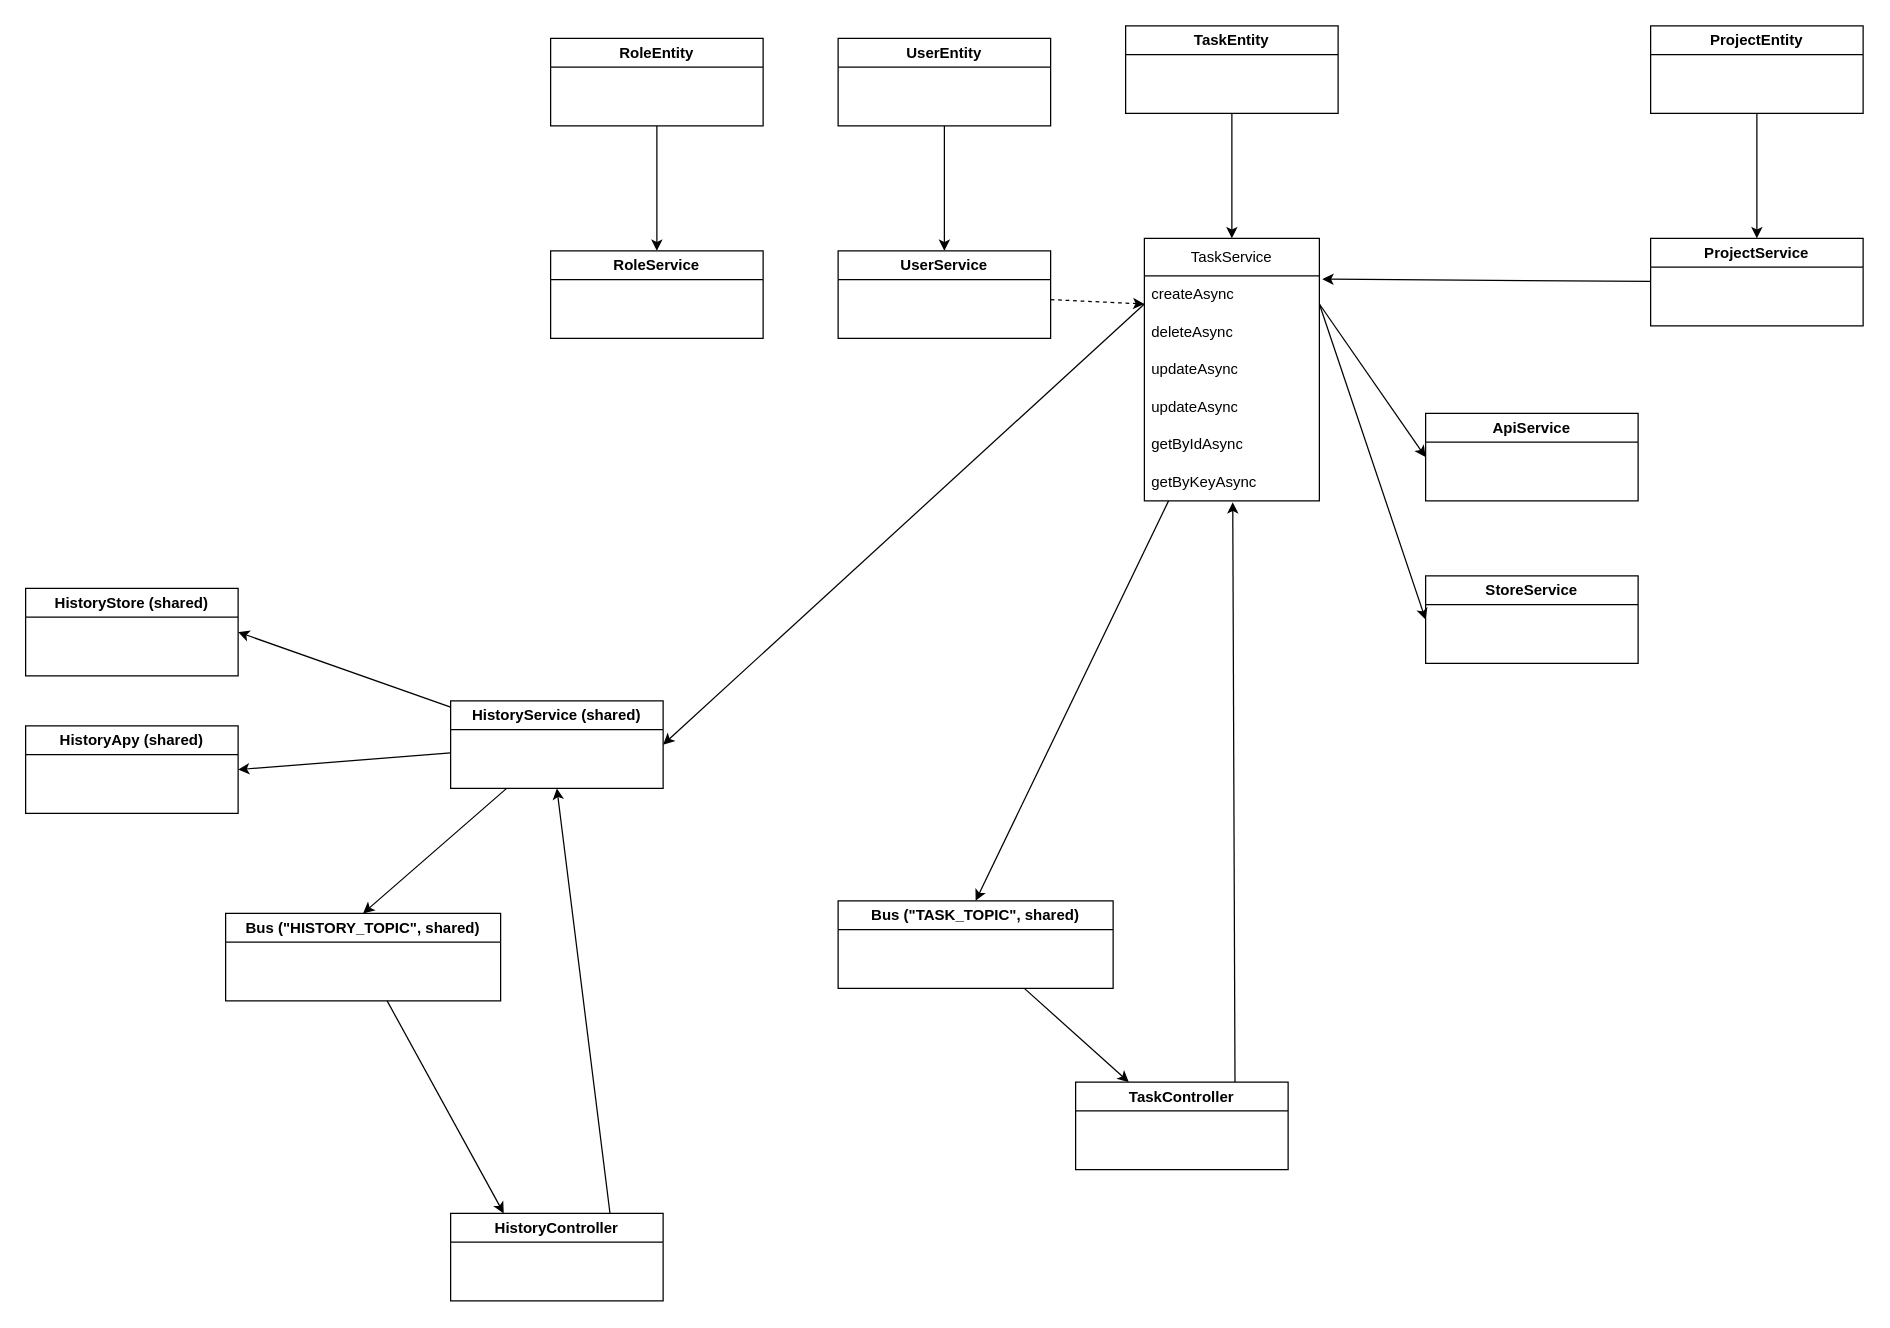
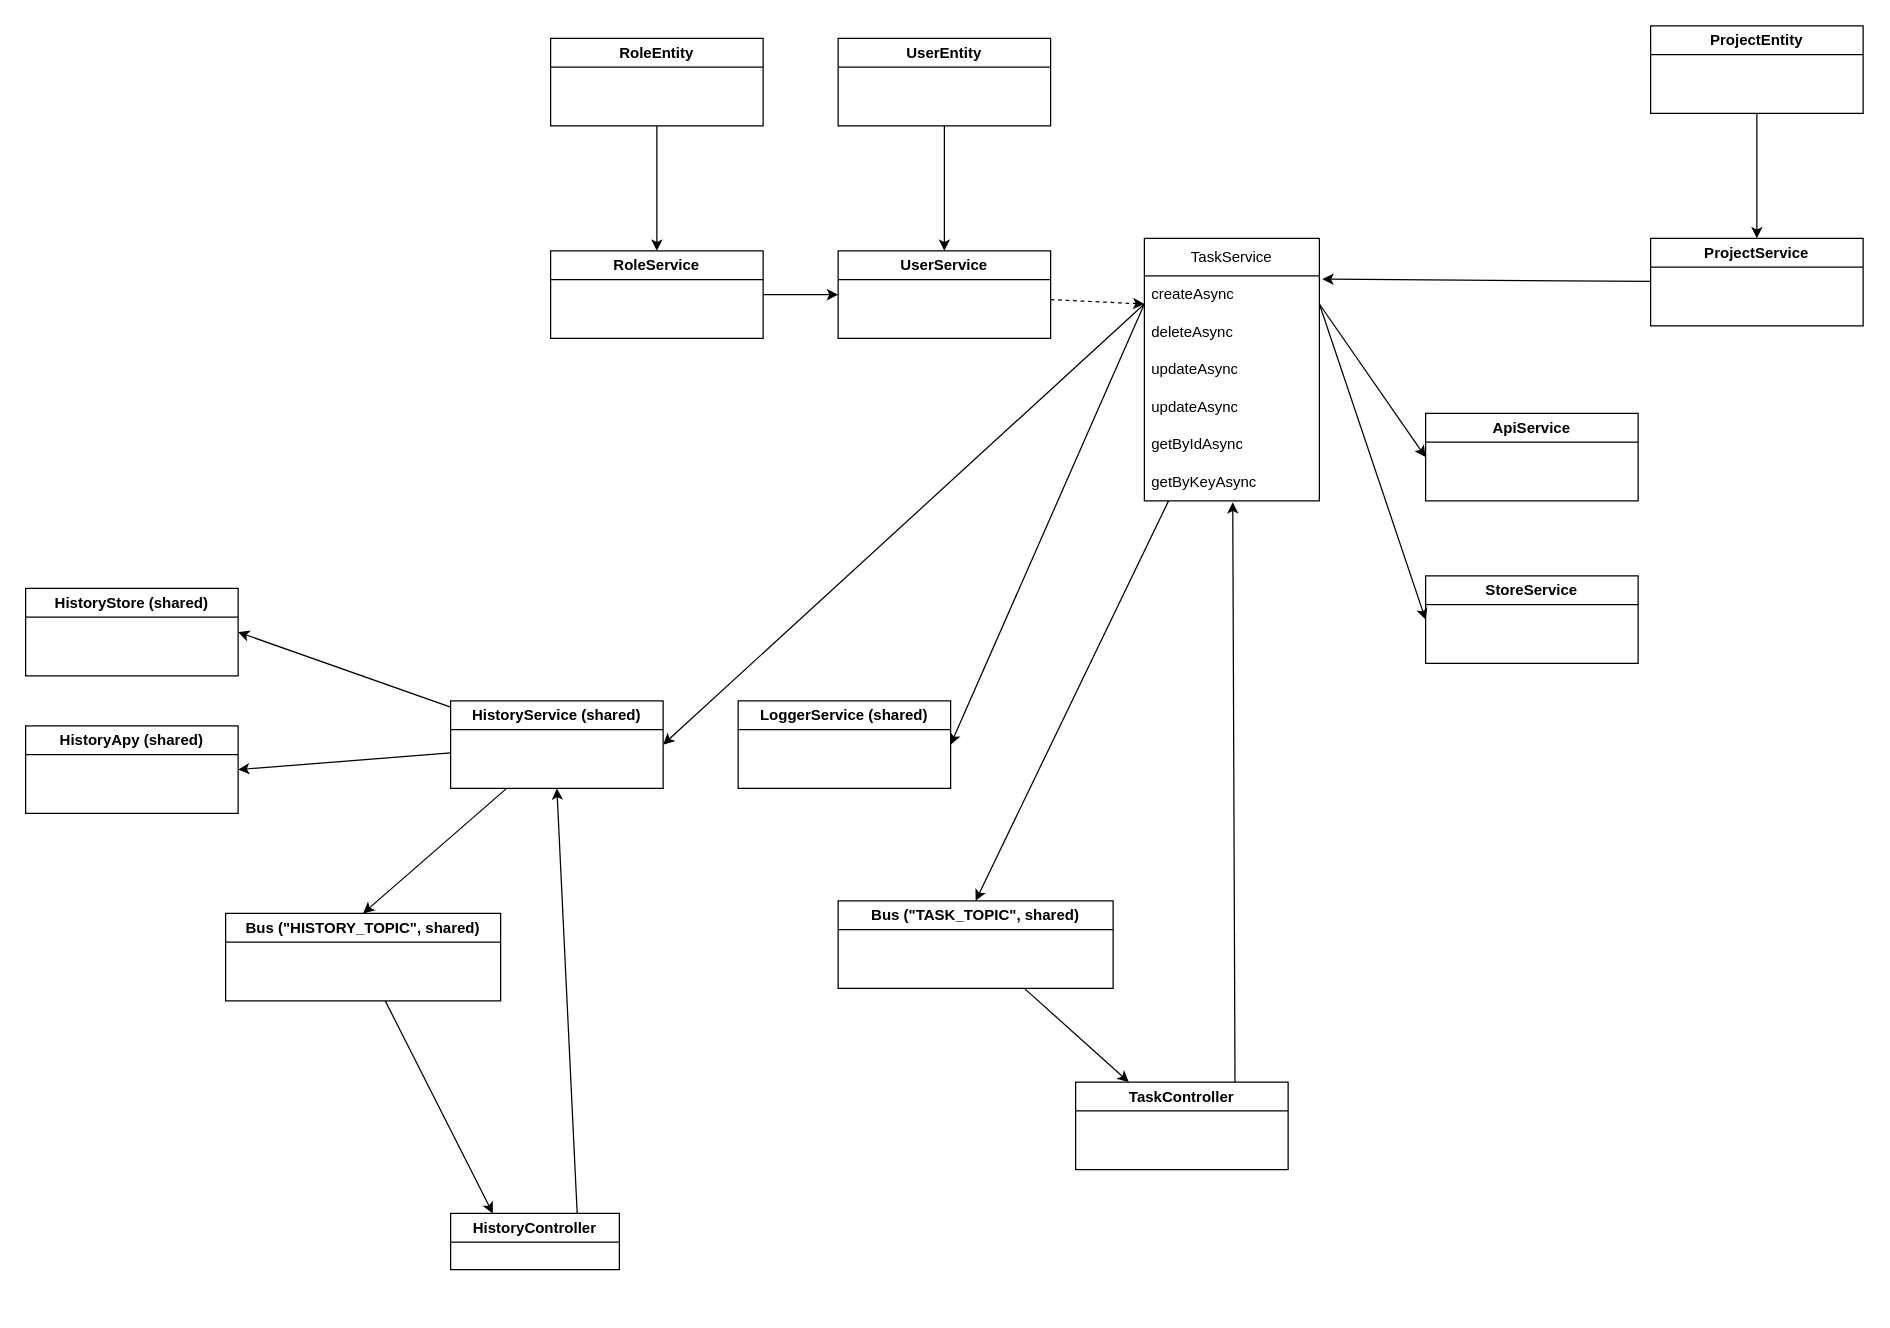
  <mxCell id="0" />
  <mxCell id="1" parent="0" />
- <mxCell id="2" style="edgeStyle=none;html=1;entryX=0.5;entryY=0;entryDx=0;entryDy=0;" parent="1" source="3" target="32" edge="1"><mxGeometry relative="1" as="geometry"><mxPoint x="990" y="210" as="targetPoint" /></mxGeometry></mxCell>
- <mxCell id="3" value="TaskEntity" style="swimlane;whiteSpace=wrap;html=1;" parent="1" vertex="1"><mxGeometry x="900" y="20" width="170" height="70" as="geometry" /></mxCell>
  <mxCell id="4" style="edgeStyle=none;html=1;entryX=0;entryY=0.5;entryDx=0;entryDy=0;exitX=1;exitY=0.25;exitDx=0;exitDy=0;" parent="1" source="32" target="26" edge="1"><mxGeometry relative="1" as="geometry"><mxPoint x="1012.708" y="270" as="sourcePoint" /></mxGeometry></mxCell>
  <mxCell id="5" style="edgeStyle=none;html=1;entryX=0;entryY=0.5;entryDx=0;entryDy=0;exitX=1;exitY=0.25;exitDx=0;exitDy=0;" parent="1" source="32" target="27" edge="1"><mxGeometry relative="1" as="geometry"><mxPoint x="998.854" y="270" as="sourcePoint" /></mxGeometry></mxCell>
  <mxCell id="6" style="edgeStyle=none;html=1;entryX=1;entryY=0.5;entryDx=0;entryDy=0;exitX=0;exitY=0.25;exitDx=0;exitDy=0;" parent="1" source="32" target="25" edge="1"><mxGeometry relative="1" as="geometry"><mxPoint x="940.764" y="270" as="sourcePoint" /></mxGeometry></mxCell>
+ <mxCell id="7" style="edgeStyle=none;html=1;entryX=1;entryY=0.5;entryDx=0;entryDy=0;exitX=0;exitY=0.25;exitDx=0;exitDy=0;" parent="1" source="32" target="28" edge="1"><mxGeometry relative="1" as="geometry"><mxPoint x="963.125" y="270" as="sourcePoint" /></mxGeometry></mxCell>
  <mxCell id="8" style="edgeStyle=none;html=1;entryX=0.5;entryY=0;entryDx=0;entryDy=0;" parent="1" source="9" target="11" edge="1"><mxGeometry relative="1" as="geometry" /></mxCell>
  <mxCell id="9" value="ProjectEntity" style="swimlane;whiteSpace=wrap;html=1;" parent="1" vertex="1"><mxGeometry x="1320" y="20" width="170" height="70" as="geometry" /></mxCell>
  <mxCell id="10" style="edgeStyle=none;html=1;entryX=1.017;entryY=0.087;entryDx=0;entryDy=0;entryPerimeter=0;" parent="1" source="11" target="33" edge="1"><mxGeometry relative="1" as="geometry"><mxPoint x="1070" y="235" as="targetPoint" /></mxGeometry></mxCell>
  <mxCell id="11" value="ProjectService" style="swimlane;whiteSpace=wrap;html=1;" parent="1" vertex="1"><mxGeometry x="1320" y="190" width="170" height="70" as="geometry" /></mxCell>
  <mxCell id="12" style="edgeStyle=none;html=1;entryX=0.5;entryY=0;entryDx=0;entryDy=0;" parent="1" source="13" target="15" edge="1"><mxGeometry relative="1" as="geometry" /></mxCell>
  <mxCell id="13" value="UserEntity" style="swimlane;whiteSpace=wrap;html=1;" parent="1" vertex="1"><mxGeometry x="670" y="30" width="170" height="70" as="geometry" /></mxCell>
  <mxCell id="14" style="edgeStyle=none;html=1;entryX=0;entryY=0.25;entryDx=0;entryDy=0;dashed=1;" parent="1" source="15" target="32" edge="1"><mxGeometry relative="1" as="geometry" /></mxCell>
  <mxCell id="15" value="UserService" style="swimlane;whiteSpace=wrap;html=1;" parent="1" vertex="1"><mxGeometry x="670" y="200" width="170" height="70" as="geometry" /></mxCell>
  <mxCell id="16" style="edgeStyle=none;html=1;" parent="1" source="17" target="19" edge="1"><mxGeometry relative="1" as="geometry" /></mxCell>
  <mxCell id="17" value="RoleEntity" style="swimlane;whiteSpace=wrap;html=1;" parent="1" vertex="1"><mxGeometry x="440" y="30" width="170" height="70" as="geometry" /></mxCell>
+ <mxCell id="18" style="edgeStyle=none;html=1;entryX=0;entryY=0.5;entryDx=0;entryDy=0;" parent="1" source="19" target="15" edge="1"><mxGeometry relative="1" as="geometry" /></mxCell>
  <mxCell id="19" value="RoleService" style="swimlane;whiteSpace=wrap;html=1;" parent="1" vertex="1"><mxGeometry x="440" y="200" width="170" height="70" as="geometry" /></mxCell>
  <mxCell id="20" style="edgeStyle=none;html=1;entryX=0.505;entryY=1.038;entryDx=0;entryDy=0;entryPerimeter=0;exitX=0.75;exitY=0;exitDx=0;exitDy=0;" parent="1" source="21" target="38" edge="1"><mxGeometry relative="1" as="geometry"><mxPoint x="985" y="270" as="targetPoint" /></mxGeometry></mxCell>
  <mxCell id="21" value="TaskController" style="swimlane;whiteSpace=wrap;html=1;" parent="1" vertex="1"><mxGeometry x="860" y="865" width="170" height="70" as="geometry" /></mxCell>
  <mxCell id="22" style="edgeStyle=none;html=1;entryX=0.5;entryY=0;entryDx=0;entryDy=0;" edge="1" parent="1" source="25" target="42"><mxGeometry relative="1" as="geometry" /></mxCell>
  <mxCell id="23" style="edgeStyle=none;html=1;entryX=1;entryY=0.5;entryDx=0;entryDy=0;" edge="1" parent="1" source="25" target="43"><mxGeometry relative="1" as="geometry" /></mxCell>
  <mxCell id="24" style="edgeStyle=none;html=1;entryX=1;entryY=0.5;entryDx=0;entryDy=0;" edge="1" parent="1" source="25" target="44"><mxGeometry relative="1" as="geometry" /></mxCell>
  <mxCell id="25" value="HistoryService (shared)" style="swimlane;whiteSpace=wrap;html=1;" parent="1" vertex="1"><mxGeometry x="360" y="560" width="170" height="70" as="geometry" /></mxCell>
  <mxCell id="26" value="StoreService" style="swimlane;whiteSpace=wrap;html=1;" parent="1" vertex="1"><mxGeometry x="1140" y="460" width="170" height="70" as="geometry" /></mxCell>
  <mxCell id="27" value="ApiService" style="swimlane;whiteSpace=wrap;html=1;startSize=23;" parent="1" vertex="1"><mxGeometry x="1140" y="330" width="170" height="70" as="geometry" /></mxCell>
+ <mxCell id="28" value="LoggerService (shared)" style="swimlane;whiteSpace=wrap;html=1;" parent="1" vertex="1"><mxGeometry x="590" y="560" width="170" height="70" as="geometry" /></mxCell>
  <mxCell id="29" style="edgeStyle=none;html=1;entryX=0.25;entryY=0;entryDx=0;entryDy=0;" parent="1" source="30" target="21" edge="1"><mxGeometry relative="1" as="geometry" /></mxCell>
  <mxCell id="30" value="Bus (&quot;TASK_TOPIC&quot;, shared)" style="swimlane;whiteSpace=wrap;html=1;" parent="1" vertex="1"><mxGeometry x="670" y="720" width="220" height="70" as="geometry" /></mxCell>
  <mxCell id="31" style="edgeStyle=none;html=1;entryX=0.5;entryY=0;entryDx=0;entryDy=0;" parent="1" source="32" target="30" edge="1"><mxGeometry relative="1" as="geometry" /></mxCell>
  <mxCell id="32" value="TaskService" style="swimlane;fontStyle=0;childLayout=stackLayout;horizontal=1;startSize=30;horizontalStack=0;resizeParent=1;resizeParentMax=0;resizeLast=0;collapsible=1;marginBottom=0;whiteSpace=wrap;html=1;" parent="1" vertex="1"><mxGeometry x="915" y="190" width="140" height="210" as="geometry" /></mxCell>
  <mxCell id="33" value="createAsync" style="text;strokeColor=none;fillColor=none;align=left;verticalAlign=middle;spacingLeft=4;spacingRight=4;overflow=hidden;points=[[0,0.5],[1,0.5]];portConstraint=eastwest;rotatable=0;whiteSpace=wrap;html=1;" parent="32" vertex="1"><mxGeometry y="30" width="140" height="30" as="geometry" /></mxCell>
  <mxCell id="34" value="deleteAsync" style="text;strokeColor=none;fillColor=none;align=left;verticalAlign=middle;spacingLeft=4;spacingRight=4;overflow=hidden;points=[[0,0.5],[1,0.5]];portConstraint=eastwest;rotatable=0;whiteSpace=wrap;html=1;" parent="32" vertex="1"><mxGeometry y="60" width="140" height="30" as="geometry" /></mxCell>
  <mxCell id="35" value="updateAsync" style="text;strokeColor=none;fillColor=none;align=left;verticalAlign=middle;spacingLeft=4;spacingRight=4;overflow=hidden;points=[[0,0.5],[1,0.5]];portConstraint=eastwest;rotatable=0;whiteSpace=wrap;html=1;" parent="32" vertex="1"><mxGeometry y="90" width="140" height="30" as="geometry" /></mxCell>
  <mxCell id="36" value="updateAsync" style="text;strokeColor=none;fillColor=none;align=left;verticalAlign=middle;spacingLeft=4;spacingRight=4;overflow=hidden;points=[[0,0.5],[1,0.5]];portConstraint=eastwest;rotatable=0;whiteSpace=wrap;html=1;" parent="32" vertex="1"><mxGeometry y="120" width="140" height="30" as="geometry" /></mxCell>
  <mxCell id="37" value="getByIdAsync" style="text;strokeColor=none;fillColor=none;align=left;verticalAlign=middle;spacingLeft=4;spacingRight=4;overflow=hidden;points=[[0,0.5],[1,0.5]];portConstraint=eastwest;rotatable=0;whiteSpace=wrap;html=1;" parent="32" vertex="1"><mxGeometry y="150" width="140" height="30" as="geometry" /></mxCell>
  <mxCell id="38" value="getByKeyAsync" style="text;strokeColor=none;fillColor=none;align=left;verticalAlign=middle;spacingLeft=4;spacingRight=4;overflow=hidden;points=[[0,0.5],[1,0.5]];portConstraint=eastwest;rotatable=0;whiteSpace=wrap;html=1;" parent="32" vertex="1"><mxGeometry y="180" width="140" height="30" as="geometry" /></mxCell>
  <mxCell id="39" style="edgeStyle=none;html=1;entryX=0.5;entryY=1;entryDx=0;entryDy=0;exitX=0.75;exitY=0;exitDx=0;exitDy=0;" edge="1" parent="1" source="40" target="25"><mxGeometry relative="1" as="geometry" /></mxCell>
- <mxCell id="40" value="HistoryController" style="swimlane;whiteSpace=wrap;html=1;" vertex="1" parent="1"><mxGeometry x="360" y="970" width="170" height="70" as="geometry" /></mxCell>
+ <mxCell id="40" value="HistoryController" style="swimlane;whiteSpace=wrap;html=1;" vertex="1" parent="1"><mxGeometry x="360" y="970" width="135" height="45" as="geometry" /></mxCell>
  <mxCell id="41" style="edgeStyle=none;html=1;entryX=0.25;entryY=0;entryDx=0;entryDy=0;" edge="1" parent="1" source="42" target="40"><mxGeometry relative="1" as="geometry" /></mxCell>
  <mxCell id="42" value="Bus (&quot;HISTORY_TOPIC&quot;, shared)" style="swimlane;whiteSpace=wrap;html=1;" vertex="1" parent="1"><mxGeometry x="180" y="730" width="220" height="70" as="geometry" /></mxCell>
  <mxCell id="43" value="HistoryStore (shared)" style="swimlane;whiteSpace=wrap;html=1;" vertex="1" parent="1"><mxGeometry x="20" y="470" width="170" height="70" as="geometry" /></mxCell>
  <mxCell id="44" value="HistoryApy (shared)" style="swimlane;whiteSpace=wrap;html=1;startSize=23;" vertex="1" parent="1"><mxGeometry x="20" y="580" width="170" height="70" as="geometry" /></mxCell>
